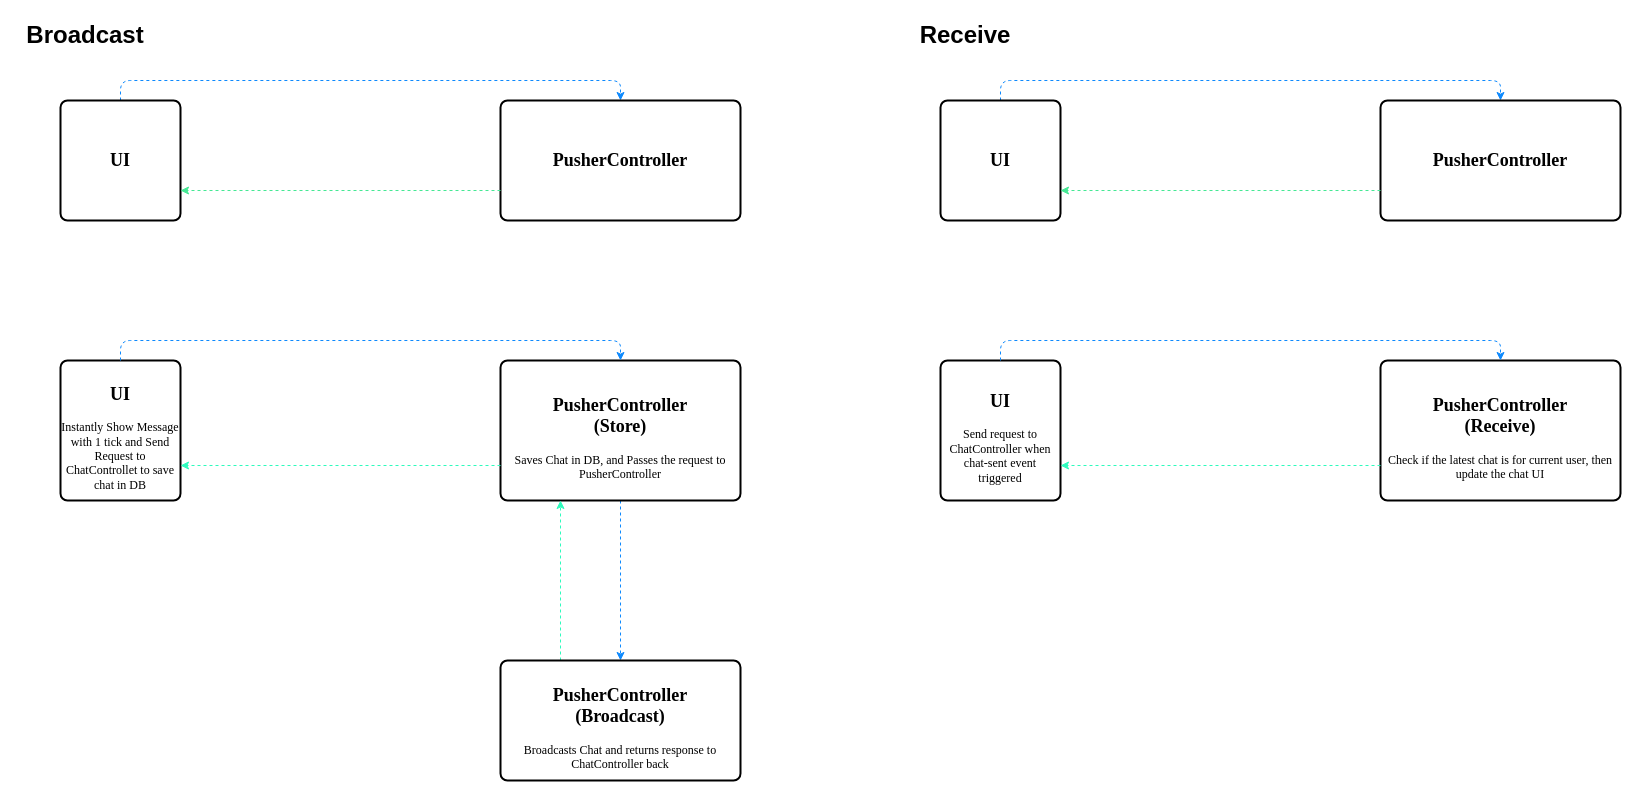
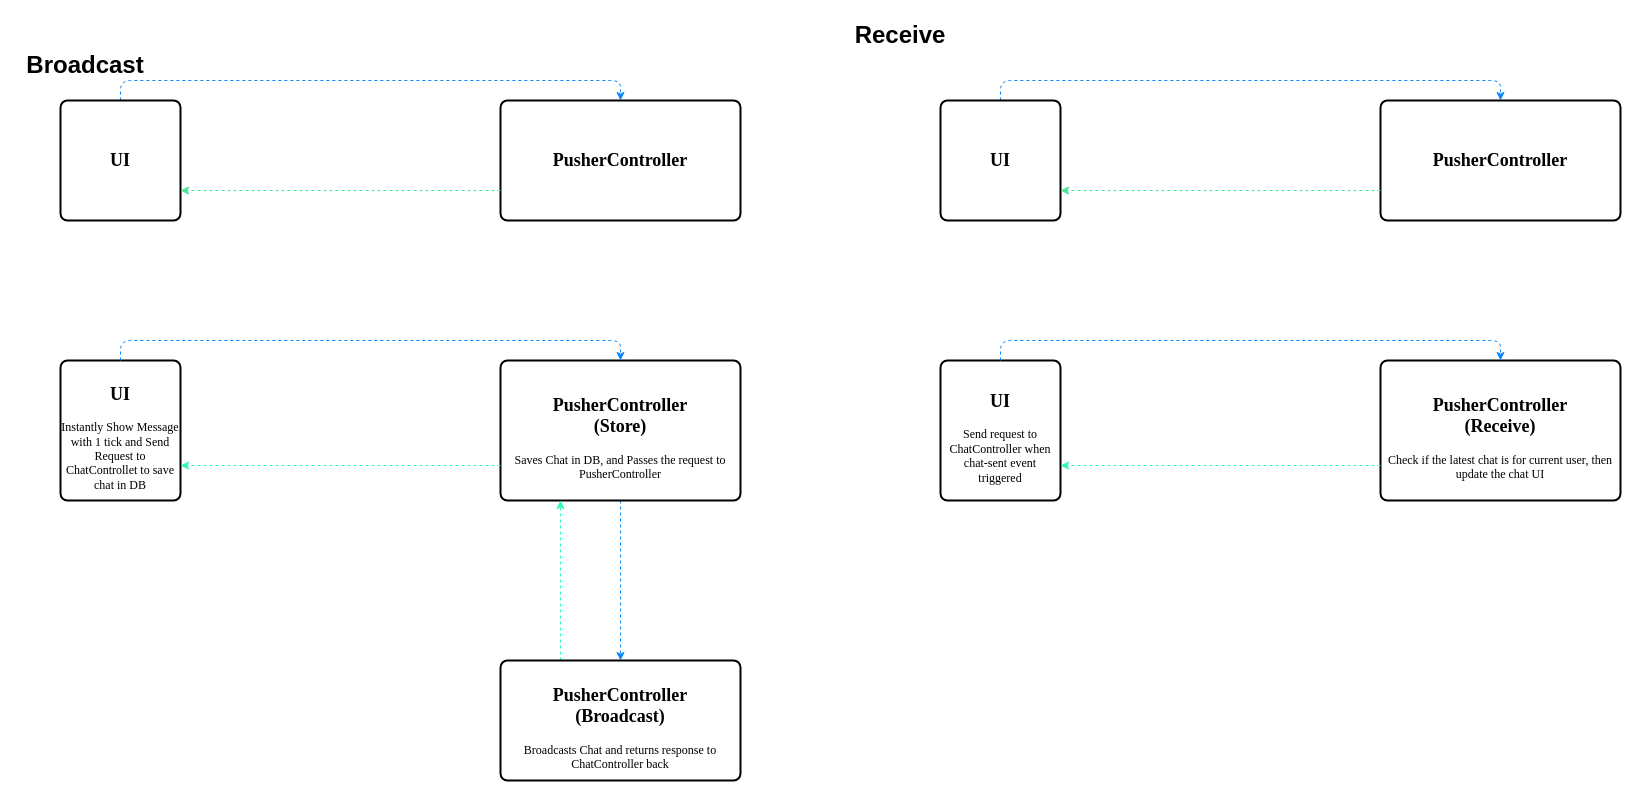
  <mxCell id="0" />
  <mxCell id="1" parent="0" />
  <mxCell id="2" style="edgeStyle=orthogonalEdgeStyle;rounded=1;orthogonalLoop=1;jettySize=auto;html=1;exitX=0.5;exitY=0;exitDx=0;exitDy=0;entryX=0.5;entryY=0;entryDx=0;entryDy=0;curved=0;strokeColor=#0D89FD;strokeWidth=1;dashed=1;" edge="1" parent="1" source="3" target="4"><mxGeometry relative="1" as="geometry" /></mxCell>
  <mxCell id="3" value="&lt;h2&gt;&lt;font face=&quot;Urbanist&quot; data-font-src=&quot;https://fonts.googleapis.com/css?family=Urbanist&quot;&gt;UI&lt;/font&gt;&lt;/h2&gt;" style="rounded=1;whiteSpace=wrap;html=1;absoluteArcSize=1;arcSize=14;strokeWidth=2;" vertex="1" parent="1"><mxGeometry x="60" y="100" width="120" height="120" as="geometry" /></mxCell>
  <mxCell id="4" value="&lt;h2&gt;&lt;font face=&quot;Urbanist&quot; data-font-src=&quot;https://fonts.googleapis.com/css?family=Urbanist&quot;&gt;PusherController&lt;/font&gt;&lt;/h2&gt;" style="rounded=1;whiteSpace=wrap;html=1;absoluteArcSize=1;arcSize=14;strokeWidth=2;" vertex="1" parent="1"><mxGeometry x="500" y="100" width="240" height="120" as="geometry" /></mxCell>
  <mxCell id="5" style="edgeStyle=orthogonalEdgeStyle;rounded=1;orthogonalLoop=1;jettySize=auto;html=1;exitX=0;exitY=0.75;exitDx=0;exitDy=0;entryX=1;entryY=0.75;entryDx=0;entryDy=0;curved=0;strokeColor=#45e894;strokeWidth=1;dashed=1;" edge="1" parent="1" source="4" target="3"><mxGeometry relative="1" as="geometry"><mxPoint x="115" y="300" as="sourcePoint" /><mxPoint x="615" y="300" as="targetPoint" /></mxGeometry></mxCell>
  <mxCell id="6" value="&lt;h2&gt;&lt;font face=&quot;Urbanist&quot; data-font-src=&quot;https://fonts.googleapis.com/css?family=Urbanist&quot;&gt;UI&lt;/font&gt;&lt;/h2&gt;&lt;div&gt;&lt;font face=&quot;Urbanist&quot; data-font-src=&quot;https://fonts.googleapis.com/css?family=Urbanist&quot;&gt;Instantly Show Message with 1 tick and Send Request to ChatControllet to save chat in DB&lt;/font&gt;&lt;/div&gt;" style="rounded=1;whiteSpace=wrap;html=1;absoluteArcSize=1;arcSize=14;strokeWidth=2;" vertex="1" parent="1"><mxGeometry x="60" y="360" width="120" height="140" as="geometry" /></mxCell>
  <mxCell id="7" value="" style="edgeStyle=orthogonalEdgeStyle;rounded=0;orthogonalLoop=1;jettySize=auto;html=1;fontColor=#0d79de;strokeColor=#0d89fd;dashed=1;" edge="1" parent="1" source="8" target="12"><mxGeometry relative="1" as="geometry" /></mxCell>
  <mxCell id="8" value="&lt;h2&gt;&lt;font face=&quot;Urbanist&quot; data-font-src=&quot;https://fonts.googleapis.com/css?family=Urbanist&quot;&gt;PusherController&lt;br&gt;(Store)&lt;/font&gt;&lt;/h2&gt;&lt;div&gt;&lt;font face=&quot;Urbanist&quot; data-font-src=&quot;https://fonts.googleapis.com/css?family=Urbanist&quot;&gt;Saves Chat in DB, and Passes the request to PusherController&lt;/font&gt;&lt;/div&gt;" style="rounded=1;whiteSpace=wrap;html=1;absoluteArcSize=1;arcSize=14;strokeWidth=2;" vertex="1" parent="1"><mxGeometry x="500" y="360" width="240" height="140" as="geometry" /></mxCell>
- <mxCell id="9" value="&lt;h1&gt;Broadcast&lt;/h1&gt;" style="text;html=1;align=center;verticalAlign=middle;whiteSpace=wrap;rounded=0;" vertex="1" parent="1"><mxGeometry x="20" y="20" width="130" height="30" as="geometry" /></mxCell>
+ <mxCell id="9" value="&lt;h1&gt;Broadcast&lt;/h1&gt;" style="text;html=1;align=center;verticalAlign=middle;whiteSpace=wrap;rounded=0;" vertex="1" parent="1"><mxGeometry x="20" y="50" width="130" height="30" as="geometry" /></mxCell>
  <mxCell id="10" style="edgeStyle=orthogonalEdgeStyle;rounded=1;orthogonalLoop=1;jettySize=auto;html=1;exitX=0.5;exitY=0;exitDx=0;exitDy=0;entryX=0.5;entryY=0;entryDx=0;entryDy=0;curved=0;strokeColor=#0D89FD;strokeWidth=1;dashed=1;" edge="1" parent="1" source="6" target="8"><mxGeometry relative="1" as="geometry"><mxPoint x="120" y="330" as="sourcePoint" /><mxPoint x="620" y="330" as="targetPoint" /></mxGeometry></mxCell>
  <mxCell id="11" style="edgeStyle=orthogonalEdgeStyle;rounded=0;orthogonalLoop=1;jettySize=auto;html=1;exitX=0.25;exitY=0;exitDx=0;exitDy=0;entryX=0.25;entryY=1;entryDx=0;entryDy=0;strokeColor=#2dfbbd;dashed=1;" edge="1" parent="1" source="12" target="8"><mxGeometry relative="1" as="geometry" /></mxCell>
  <mxCell id="12" value="&lt;h2&gt;&lt;font face=&quot;Urbanist&quot; data-font-src=&quot;https://fonts.googleapis.com/css?family=Urbanist&quot;&gt;PusherController&lt;br&gt;(Broadcast)&lt;/font&gt;&lt;/h2&gt;&lt;div&gt;&lt;font face=&quot;Urbanist&quot; data-font-src=&quot;https://fonts.googleapis.com/css?family=Urbanist&quot;&gt;Broadcasts Chat and returns response to ChatController back&lt;/font&gt;&lt;/div&gt;" style="rounded=1;whiteSpace=wrap;html=1;absoluteArcSize=1;arcSize=14;strokeWidth=2;" vertex="1" parent="1"><mxGeometry x="500" y="660" width="240" height="120" as="geometry" /></mxCell>
  <mxCell id="13" style="edgeStyle=orthogonalEdgeStyle;rounded=0;orthogonalLoop=1;jettySize=auto;html=1;entryX=1;entryY=0.75;entryDx=0;entryDy=0;strokeColor=#2dfbbd;dashed=1;exitX=0;exitY=0.75;exitDx=0;exitDy=0;" edge="1" parent="1" source="8" target="6"><mxGeometry relative="1" as="geometry"><mxPoint x="480" y="465" as="sourcePoint" /><mxPoint x="180" y="470" as="targetPoint" /></mxGeometry></mxCell>
  <mxCell id="14" style="edgeStyle=orthogonalEdgeStyle;rounded=1;orthogonalLoop=1;jettySize=auto;html=1;exitX=0.5;exitY=0;exitDx=0;exitDy=0;entryX=0.5;entryY=0;entryDx=0;entryDy=0;curved=0;strokeColor=#0D89FD;strokeWidth=1;dashed=1;" edge="1" source="15" target="16" parent="1"><mxGeometry relative="1" as="geometry" /></mxCell>
  <mxCell id="15" value="&lt;h2&gt;&lt;font face=&quot;Urbanist&quot; data-font-src=&quot;https://fonts.googleapis.com/css?family=Urbanist&quot;&gt;UI&lt;/font&gt;&lt;/h2&gt;" style="rounded=1;whiteSpace=wrap;html=1;absoluteArcSize=1;arcSize=14;strokeWidth=2;" vertex="1" parent="1"><mxGeometry x="940" y="100" width="120" height="120" as="geometry" /></mxCell>
  <mxCell id="16" value="&lt;h2&gt;&lt;font face=&quot;Urbanist&quot; data-font-src=&quot;https://fonts.googleapis.com/css?family=Urbanist&quot;&gt;PusherController&lt;/font&gt;&lt;/h2&gt;" style="rounded=1;whiteSpace=wrap;html=1;absoluteArcSize=1;arcSize=14;strokeWidth=2;" vertex="1" parent="1"><mxGeometry x="1380" y="100" width="240" height="120" as="geometry" /></mxCell>
  <mxCell id="17" style="edgeStyle=orthogonalEdgeStyle;rounded=1;orthogonalLoop=1;jettySize=auto;html=1;exitX=0;exitY=0.75;exitDx=0;exitDy=0;entryX=1;entryY=0.75;entryDx=0;entryDy=0;curved=0;strokeColor=#45e894;strokeWidth=1;dashed=1;" edge="1" source="16" target="15" parent="1"><mxGeometry relative="1" as="geometry"><mxPoint x="995" y="300" as="sourcePoint" /><mxPoint x="1495" y="300" as="targetPoint" /></mxGeometry></mxCell>
  <mxCell id="18" value="&lt;h2&gt;&lt;font face=&quot;Urbanist&quot; data-font-src=&quot;https://fonts.googleapis.com/css?family=Urbanist&quot;&gt;UI&lt;/font&gt;&lt;/h2&gt;&lt;div&gt;&lt;font face=&quot;Urbanist&quot;&gt;Send request to ChatController when chat-sent event triggered&lt;/font&gt;&lt;/div&gt;" style="rounded=1;whiteSpace=wrap;html=1;absoluteArcSize=1;arcSize=14;strokeWidth=2;" vertex="1" parent="1"><mxGeometry x="940" y="360" width="120" height="140" as="geometry" /></mxCell>
  <mxCell id="19" value="&lt;h2&gt;&lt;font face=&quot;Urbanist&quot; data-font-src=&quot;https://fonts.googleapis.com/css?family=Urbanist&quot;&gt;PusherController&lt;br&gt;(Receive)&lt;/font&gt;&lt;/h2&gt;&lt;div&gt;&lt;font face=&quot;Urbanist&quot;&gt;Check if the latest chat is for current user, then update the chat UI&lt;/font&gt;&lt;/div&gt;" style="rounded=1;whiteSpace=wrap;html=1;absoluteArcSize=1;arcSize=14;strokeWidth=2;" vertex="1" parent="1"><mxGeometry x="1380" y="360" width="240" height="140" as="geometry" /></mxCell>
- <mxCell id="20" value="&lt;h1&gt;Receive&lt;/h1&gt;" style="text;html=1;align=center;verticalAlign=middle;whiteSpace=wrap;rounded=0;" vertex="1" parent="1"><mxGeometry x="900" y="20" width="130" height="30" as="geometry" /></mxCell>
+ <mxCell id="20" value="&lt;h1&gt;Receive&lt;/h1&gt;" style="text;html=1;align=center;verticalAlign=middle;whiteSpace=wrap;rounded=0;" vertex="1" parent="1"><mxGeometry x="835" y="20" width="130" height="30" as="geometry" /></mxCell>
  <mxCell id="21" style="edgeStyle=orthogonalEdgeStyle;rounded=1;orthogonalLoop=1;jettySize=auto;html=1;exitX=0.5;exitY=0;exitDx=0;exitDy=0;entryX=0.5;entryY=0;entryDx=0;entryDy=0;curved=0;strokeColor=#0D89FD;strokeWidth=1;dashed=1;" edge="1" source="18" target="19" parent="1"><mxGeometry relative="1" as="geometry"><mxPoint x="1000" y="330" as="sourcePoint" /><mxPoint x="1500" y="330" as="targetPoint" /></mxGeometry></mxCell>
  <mxCell id="22" style="edgeStyle=orthogonalEdgeStyle;rounded=0;orthogonalLoop=1;jettySize=auto;html=1;entryX=1;entryY=0.75;entryDx=0;entryDy=0;strokeColor=#2dfbbd;dashed=1;exitX=0;exitY=0.75;exitDx=0;exitDy=0;" edge="1" source="19" target="18" parent="1"><mxGeometry relative="1" as="geometry"><mxPoint x="1360" y="465" as="sourcePoint" /><mxPoint x="1060" y="470" as="targetPoint" /></mxGeometry></mxCell>
